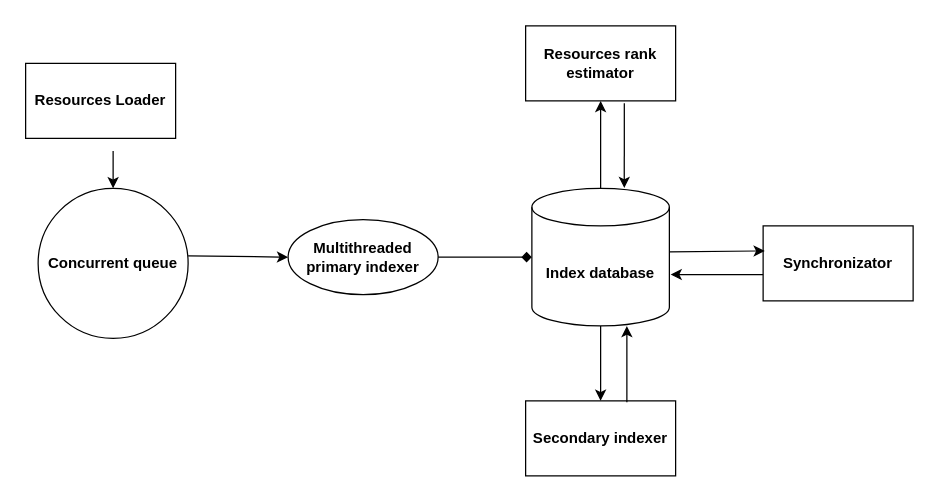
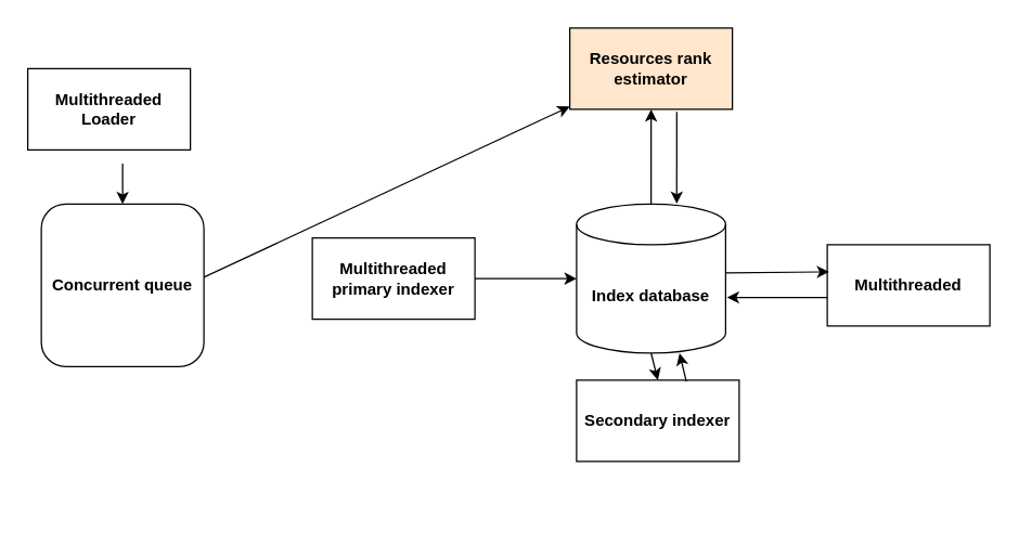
  <mxCell id="0" />
  <mxCell id="1" parent="0" />
  <mxCell id="2" value="&lt;b&gt;Index database&lt;/b&gt;" style="shape=cylinder3;whiteSpace=wrap;html=1;boundedLbl=1;backgroundOutline=1;size=15;" parent="1" vertex="1"><mxGeometry x="425" y="150" width="110" height="110" as="geometry" /></mxCell>
- <mxCell id="3" value="&lt;b&gt;Resources Loader&lt;/b&gt;" style="rounded=0;whiteSpace=wrap;html=1;" parent="1" vertex="1"><mxGeometry x="20" y="50" width="120" height="60" as="geometry" /></mxCell>
- <mxCell id="4" value="&lt;b&gt;Multithreaded primary indexer&lt;/b&gt;" style="ellipse;whiteSpace=wrap;html=1;" parent="1" vertex="1"><mxGeometry x="230" y="175" width="120" height="60" as="geometry" /></mxCell>
- <mxCell id="5" value="&lt;b&gt;Resources rank estimator&lt;/b&gt;" style="rounded=0;whiteSpace=wrap;html=1;" parent="1" vertex="1"><mxGeometry x="420" y="20" width="120" height="60" as="geometry" /></mxCell>
- <mxCell id="6" value="&lt;b&gt;Secondary indexer&lt;/b&gt;" style="rounded=0;whiteSpace=wrap;html=1;" parent="1" vertex="1"><mxGeometry x="420" y="320" width="120" height="60" as="geometry" /></mxCell>
- <mxCell id="7" value="&lt;b&gt;Synchronizator&lt;/b&gt;" style="rounded=0;whiteSpace=wrap;html=1;" parent="1" vertex="1"><mxGeometry x="610" y="180" width="120" height="60" as="geometry" /></mxCell>
- <mxCell id="8" value="" style="endArrow=diamond;html=1;rounded=0;entryX=0;entryY=0.5;entryDx=0;entryDy=0;entryPerimeter=0;exitX=1;exitY=0.5;exitDx=0;exitDy=0;" parent="1" source="4" target="2" edge="1"><mxGeometry width="50" height="50" relative="1" as="geometry"><mxPoint x="270" y="370" as="sourcePoint" /><mxPoint x="320" y="320" as="targetPoint" /></mxGeometry></mxCell>
+ <mxCell id="3" value="&lt;b&gt;Multithreaded Loader&lt;/b&gt;" style="rounded=0;whiteSpace=wrap;html=1;" parent="1" vertex="1"><mxGeometry x="20" y="50" width="120" height="60" as="geometry" /></mxCell>
+ <mxCell id="4" value="&lt;b&gt;Multithreaded primary indexer&lt;/b&gt;" style="rounded=0;whiteSpace=wrap;html=1;" parent="1" vertex="1"><mxGeometry x="230" y="175" width="120" height="60" as="geometry" /></mxCell>
+ <mxCell id="5" value="&lt;b&gt;Resources rank estimator&lt;/b&gt;" style="rounded=0;whiteSpace=wrap;html=1;fillColor=#ffe6cc;" parent="1" vertex="1"><mxGeometry x="420" y="20" width="120" height="60" as="geometry" /></mxCell>
+ <mxCell id="6" value="&lt;b&gt;Secondary indexer&lt;/b&gt;" style="rounded=0;whiteSpace=wrap;html=1;" parent="1" vertex="1"><mxGeometry x="425" y="280" width="120" height="60" as="geometry" /></mxCell>
+ <mxCell id="7" value="&lt;b&gt;Multithreaded&lt;/b&gt;" style="rounded=0;whiteSpace=wrap;html=1;" parent="1" vertex="1"><mxGeometry x="610" y="180" width="120" height="60" as="geometry" /></mxCell>
+ <mxCell id="8" value="" style="endArrow=classic;html=1;rounded=0;entryX=0;entryY=0.5;entryDx=0;entryDy=0;entryPerimeter=0;exitX=1;exitY=0.5;exitDx=0;exitDy=0;" parent="1" source="4" target="2" edge="1"><mxGeometry width="50" height="50" relative="1" as="geometry"><mxPoint x="270" y="370" as="sourcePoint" /><mxPoint x="320" y="320" as="targetPoint" /></mxGeometry></mxCell>
  <mxCell id="9" value="" style="endArrow=classic;html=1;rounded=0;entryX=0.5;entryY=1;entryDx=0;entryDy=0;exitX=0.5;exitY=0;exitDx=0;exitDy=0;exitPerimeter=0;" parent="1" source="2" target="5" edge="1"><mxGeometry width="50" height="50" relative="1" as="geometry"><mxPoint x="270" y="380" as="sourcePoint" /><mxPoint x="320" y="330" as="targetPoint" /></mxGeometry></mxCell>
  <mxCell id="10" value="" style="endArrow=classic;html=1;rounded=0;exitX=0.5;exitY=1;exitDx=0;exitDy=0;exitPerimeter=0;entryX=0.5;entryY=0;entryDx=0;entryDy=0;" parent="1" source="2" target="6" edge="1"><mxGeometry width="50" height="50" relative="1" as="geometry"><mxPoint x="420" y="460" as="sourcePoint" /><mxPoint x="470" y="410" as="targetPoint" /></mxGeometry></mxCell>
  <mxCell id="11" value="" style="endArrow=classic;html=1;rounded=0;entryX=0.691;entryY=1.001;entryDx=0;entryDy=0;entryPerimeter=0;exitX=0.675;exitY=0.017;exitDx=0;exitDy=0;exitPerimeter=0;" parent="1" source="6" target="2" edge="1"><mxGeometry width="50" height="50" relative="1" as="geometry"><mxPoint x="600" y="540" as="sourcePoint" /><mxPoint x="650" y="490" as="targetPoint" /></mxGeometry></mxCell>
  <mxCell id="12" value="" style="endArrow=classic;html=1;rounded=0;exitX=0.658;exitY=1.033;exitDx=0;exitDy=0;exitPerimeter=0;entryX=0.672;entryY=-0.003;entryDx=0;entryDy=0;entryPerimeter=0;" parent="1" source="5" edge="1" target="2"><mxGeometry width="50" height="50" relative="1" as="geometry"><mxPoint x="450" y="520" as="sourcePoint" /><mxPoint x="500" y="150" as="targetPoint" /></mxGeometry></mxCell>
  <mxCell id="13" value="" style="endArrow=classic;html=1;rounded=0;exitX=1.004;exitY=0.461;exitDx=0;exitDy=0;exitPerimeter=0;entryX=0.011;entryY=0.334;entryDx=0;entryDy=0;entryPerimeter=0;" parent="1" source="2" target="7" edge="1"><mxGeometry width="50" height="50" relative="1" as="geometry"><mxPoint x="570" y="330" as="sourcePoint" /><mxPoint x="620" y="280" as="targetPoint" /></mxGeometry></mxCell>
  <mxCell id="14" value="" style="endArrow=classic;html=1;rounded=0;exitX=0;exitY=0.65;exitDx=0;exitDy=0;entryX=1.009;entryY=0.627;entryDx=0;entryDy=0;entryPerimeter=0;exitPerimeter=0;" parent="1" source="7" target="2" edge="1"><mxGeometry width="50" height="50" relative="1" as="geometry"><mxPoint x="640" y="350" as="sourcePoint" /><mxPoint x="690" y="300" as="targetPoint" /></mxGeometry></mxCell>
- <mxCell id="15" value="&lt;b&gt;Concurrent queue&lt;/b&gt;" style="ellipse;whiteSpace=wrap;html=1;aspect=fixed;" parent="1" vertex="1"><mxGeometry x="30" y="150" width="120" height="120" as="geometry" /></mxCell>
+ <mxCell id="15" value="&lt;b&gt;Concurrent queue&lt;/b&gt;" style="whiteSpace=wrap;html=1;aspect=fixed;rounded=1;" parent="1" vertex="1"><mxGeometry x="30" y="150" width="120" height="120" as="geometry" /></mxCell>
  <mxCell id="16" value="" style="endArrow=classic;html=1;rounded=0;entryX=0.5;entryY=0;entryDx=0;entryDy=0;" parent="1" target="15" edge="1"><mxGeometry width="50" height="50" relative="1" as="geometry"><mxPoint x="90" y="120" as="sourcePoint" /><mxPoint x="-30" y="390" as="targetPoint" /></mxGeometry></mxCell>
- <mxCell id="17" value="" style="endArrow=classic;html=1;rounded=0;exitX=1;exitY=0.45;exitDx=0;exitDy=0;entryX=0;entryY=0.5;entryDx=0;entryDy=0;exitPerimeter=0;" parent="1" source="15" target="4" edge="1"><mxGeometry width="50" height="50" relative="1" as="geometry"><mxPoint x="120" y="410" as="sourcePoint" /><mxPoint x="170" y="360" as="targetPoint" /></mxGeometry></mxCell>
+ <mxCell id="17" value="" style="endArrow=classic;html=1;rounded=0;exitX=1;exitY=0.45;exitDx=0;exitDy=0;exitPerimeter=0;" parent="1" source="15" target="5" edge="1"><mxGeometry width="50" height="50" relative="1" as="geometry"><mxPoint x="120" y="410" as="sourcePoint" /><mxPoint x="170" y="360" as="targetPoint" /></mxGeometry></mxCell>
